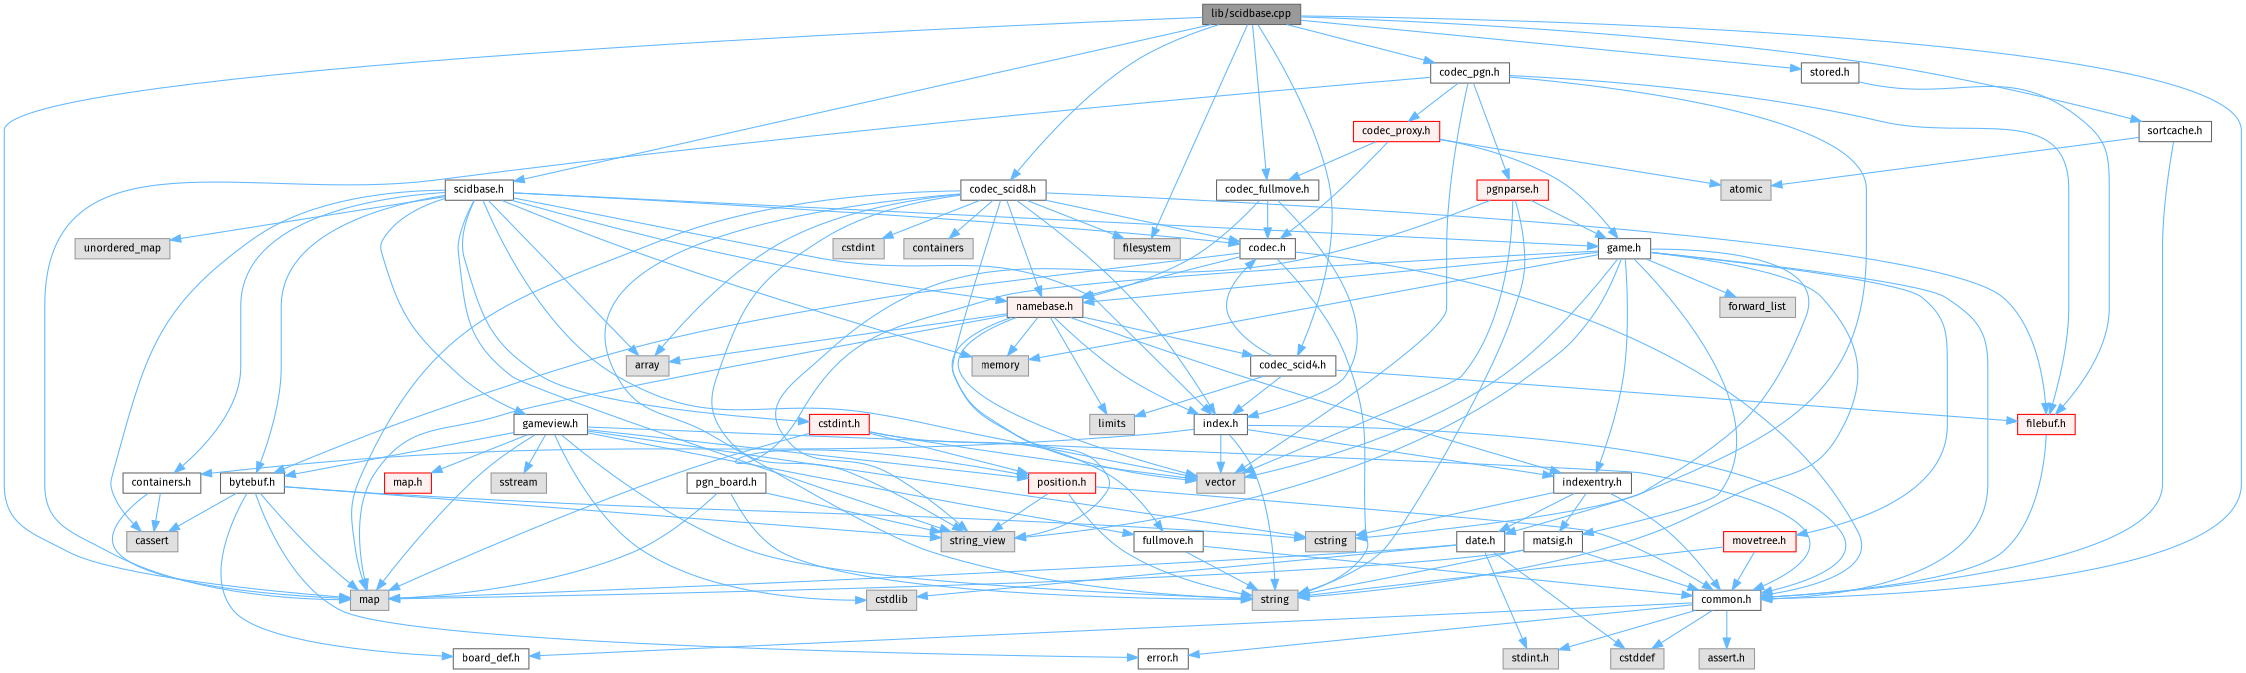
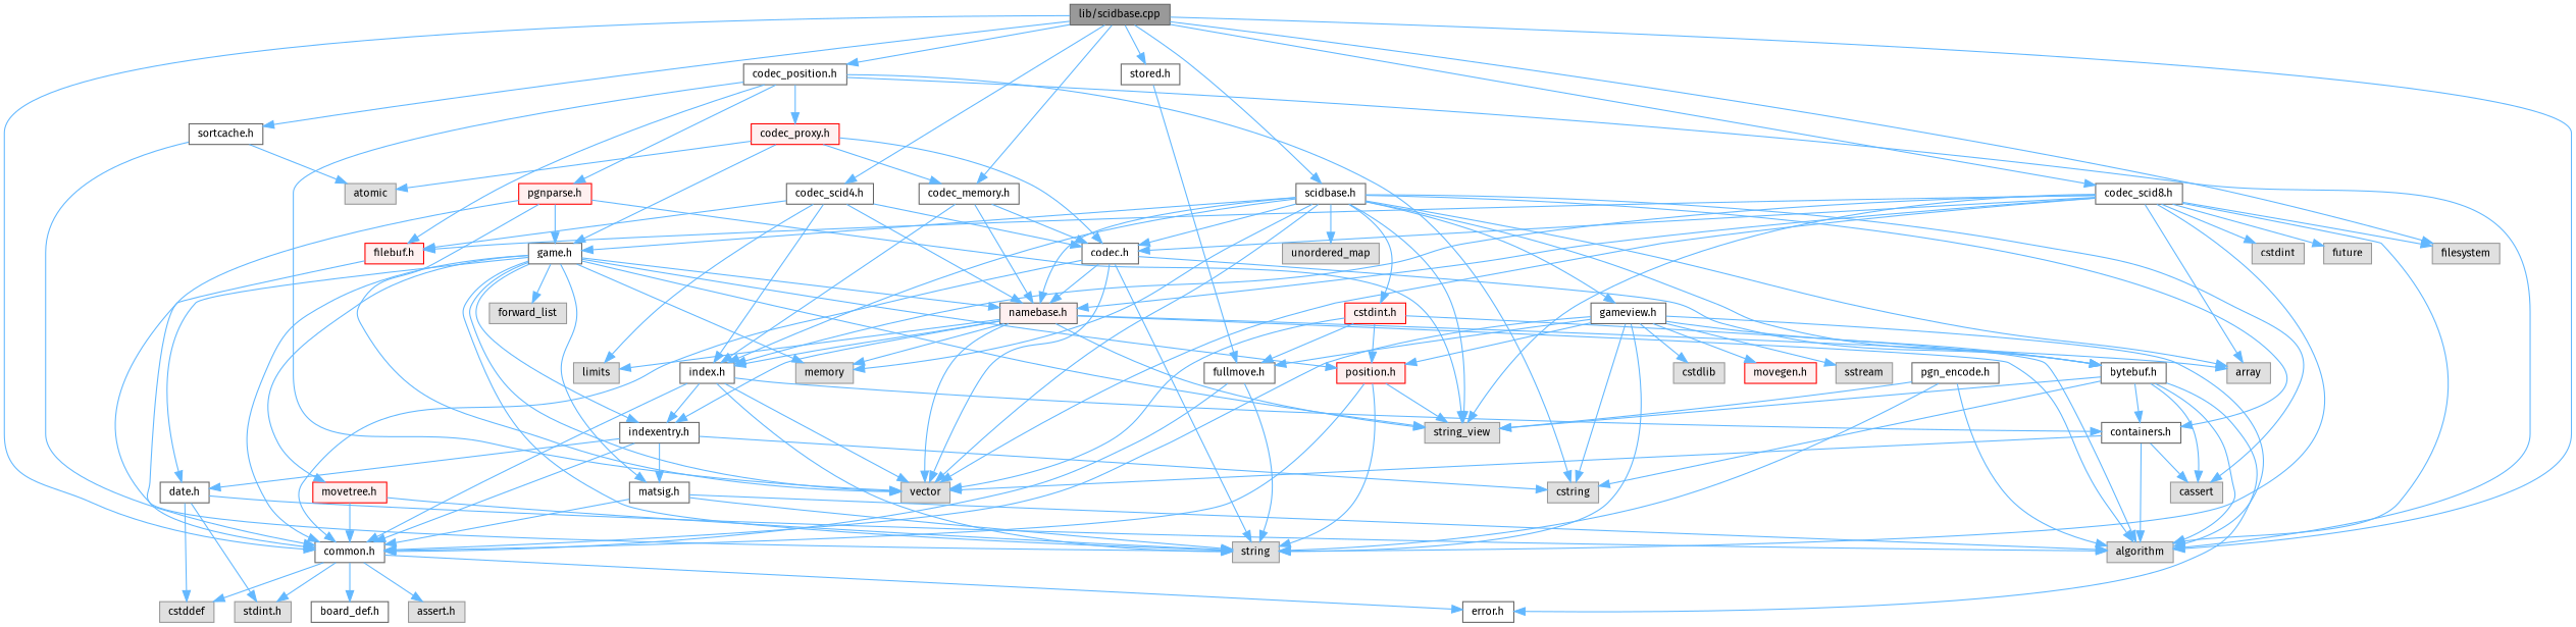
  digraph {
    fontname="Fira Sans"
    node [color=grey40 fillcolor=white fontname="Fira Sans" fontsize=10 shape=box style=filled]
    edge [color=steelblue1 fontname="Fira Sans" fontsize=10 labelfontname=Helvetica labelfontsize=10 style=solid]
    n1 [color=gray40 fillcolor=grey60 fontcolor=black height=0.2 label="lib/scidbase.cpp" width=0.4]
    n2 [height=0.2 label="scidbase.h" width=0.4]
-   n3 [color=grey60 fillcolor="#E0E0E0" height=0.2 label=map width=0.4]
+   n3 [color=grey60 fillcolor="#E0E0E0" height=0.2 label=algorithm width=0.4]
    n4 [height=0.2 label="common.h" width=0.4]
-   n5 [height=0.2 label="codec_fullmove.h" width=0.4]
-   n6 [height=0.2 label="codec_pgn.h" width=0.4]
+   n5 [height=0.2 label="codec_memory.h" width=0.4]
+   n6 [height=0.2 label="codec_position.h" width=0.4]
    n7 [height=0.2 label="codec_scid4.h" width=0.4]
    n8 [height=0.2 label="codec_scid8.h" width=0.4]
    n9 [color=grey60 fillcolor="#E0E0E0" height=0.2 label=filesystem width=0.4]
    n10 [height=0.2 label="sortcache.h" width=0.4]
    n11 [height=0.2 label="stored.h" width=0.4]
    n12 [height=0.2 label="bytebuf.h" width=0.4]
    n13 [color=grey60 fillcolor="#E0E0E0" height=0.2 label=cassert width=0.4]
    n14 [color=grey60 fillcolor="#E0E0E0" height=0.2 label=string_view width=0.4]
    n15 [height=0.2 label="codec.h" width=0.4]
    n16 [fillcolor="#FFF0F0" height=0.2 label="namebase.h" width=0.4]
    n17 [height=0.2 label="index.h" width=0.4]
    n18 [height=0.2 label="containers.h" width=0.4]
    n19 [color=grey60 fillcolor="#E0E0E0" height=0.2 label=vector width=0.4]
    n20 [color=grey60 fillcolor="#E0E0E0" height=0.2 label=array width=0.4]
    n21 [color=grey60 fillcolor="#E0E0E0" height=0.2 label=memory width=0.4]
    n22 [height=0.2 label="game.h" width=0.4]
    n23 [height=0.2 label="gameview.h" width=0.4]
    n24 [color=red fillcolor="#FFF0F0" height=0.2 label="cstdint.h" width=0.4]
    n25 [color=grey60 fillcolor="#E0E0E0" height=0.2 label=unordered_map width=0.4]
    n26 [height=0.2 label="board_def.h" width=0.4]
    n27 [height=0.2 label="error.h" width=0.4]
    n28 [color=grey60 fillcolor="#E0E0E0" height=0.2 label="assert.h" width=0.4]
    n29 [color=grey60 fillcolor="#E0E0E0" height=0.2 label=cstddef width=0.4]
    n30 [color=grey60 fillcolor="#E0E0E0" height=0.2 label="stdint.h" width=0.4]
    n31 [color=grey60 fillcolor="#E0E0E0" height=0.2 label=cstring width=0.4]
    n32 [color=red fillcolor="#FFF0F0" height=0.2 label="codec_proxy.h" width=0.4]
    n33 [color=red fillcolor="#FFF0F0" height=0.2 label="filebuf.h" width=0.4]
    n34 [color=red fillcolor="#FFF0F0" height=0.2 label="pgnparse.h" width=0.4]
    n35 [color=grey60 fillcolor="#E0E0E0" height=0.2 label=limits width=0.4]
    n36 [color=grey60 fillcolor="#E0E0E0" height=0.2 label=string width=0.4]
    n37 [color=grey60 fillcolor="#E0E0E0" height=0.2 label=cstdint width=0.4]
-   n38 [color=grey60 fillcolor="#E0E0E0" height=0.2 label=containers width=0.4]
+   n38 [color=grey60 fillcolor="#E0E0E0" height=0.2 label=future width=0.4]
    n39 [color=grey60 fillcolor="#E0E0E0" height=0.2 label=atomic width=0.4]
    n40 [height=0.2 label="fullmove.h" width=0.4]
    n41 [height=0.2 label="indexentry.h" width=0.4]
    n42 [height=0.2 label="date.h" width=0.4]
    n43 [height=0.2 label="matsig.h" width=0.4]
    n44 [color=red fillcolor="#FFF0F0" height=0.2 label="movetree.h" width=0.4]
    n45 [color=red fillcolor="#FFF0F0" height=0.2 label="position.h" width=0.4]
    n46 [color=grey60 fillcolor="#E0E0E0" height=0.2 label=forward_list width=0.4]
    n47 [color=grey60 fillcolor="#E0E0E0" height=0.2 label=cstdlib width=0.4]
-   n48 [color=red fillcolor="#FFF0F0" height=0.2 label="map.h" width=0.4]
+   n48 [color=red fillcolor="#FFF0F0" height=0.2 label="movegen.h" width=0.4]
    n49 [color=grey60 fillcolor="#E0E0E0" height=0.2 label=sstream width=0.4]
-   n50 [height=0.2 label="pgn_board.h" width=0.4]
+   n50 [height=0.2 label="pgn_encode.h" width=0.4]
    n1 -> n2
    n1 -> n3
    n1 -> n4
    n1 -> n5
    n1 -> n6
    n1 -> n7
    n1 -> n8
    n1 -> n9
    n1 -> n10
    n1 -> n11
    n2 -> n12
    n2 -> n13
    n2 -> n14
    n2 -> n15
    n2 -> n16
    n2 -> n17
    n2 -> n18
    n2 -> n19
    n2 -> n20
    n2 -> n21
    n2 -> n22
    n2 -> n23
    n2 -> n24
    n2 -> n25
    n4 -> n26
    n4 -> n27
    n4 -> n28
    n4 -> n29
    n4 -> n30
    n5 -> n15
    n5 -> n16
    n5 -> n17
    n6 -> n3
    n6 -> n19
    n6 -> n31
    n6 -> n32
    n6 -> n33
    n6 -> n34
    n7 -> n15
-   n16 -> n7
+   n7 -> n16
    n7 -> n17
    n7 -> n33
    n7 -> n35
    n8 -> n3
    n8 -> n9
    n8 -> n14
    n8 -> n15
    n8 -> n16
    n8 -> n17
    n8 -> n19
    n8 -> n20
    n8 -> n33
    n8 -> n36
    n8 -> n37
    n8 -> n38
    n10 -> n4
    n10 -> n39
-   n11 -> n33
+   n11 -> n40
    n12 -> n3
    n12 -> n13
    n12 -> n14
-   n12 -> n26
+   n12 -> n18
    n12 -> n27
    n12 -> n31
    n15 -> n4
    n15 -> n12
    n15 -> n16
+   n15 -> n19
    n15 -> n36
    n16 -> n3
    n16 -> n14
    n16 -> n17
    n16 -> n19
    n16 -> n20
    n16 -> n21
    n16 -> n35
    n16 -> n41
    n17 -> n4
    n17 -> n18
    n17 -> n19
    n17 -> n36
    n17 -> n41
    n18 -> n3
    n18 -> n13
+   n18 -> n19
    n22 -> n4
    n22 -> n14
    n22 -> n16
    n22 -> n19
    n22 -> n21
    n22 -> n36
    n22 -> n41
    n22 -> n42
    n22 -> n43
    n22 -> n44
    n22 -> n45
    n22 -> n46
    n23 -> n3
    n23 -> n4
    n23 -> n12
    n23 -> n31
    n23 -> n36
    n23 -> n40
    n23 -> n45
    n23 -> n47
    n23 -> n48
    n23 -> n49
    n24 -> n3
    n24 -> n19
    n24 -> n40
    n24 -> n45
    n32 -> n5
    n32 -> n15
    n32 -> n22
    n32 -> n39
    n33 -> n4
    n34 -> n14
    n34 -> n19
    n34 -> n22
    n34 -> n36
    n40 -> n4
    n40 -> n36
    n41 -> n4
    n41 -> n31
    n41 -> n42
    n41 -> n43
    n42 -> n3
    n42 -> n29
    n42 -> n30
-   n42 -> n47
    n43 -> n3
    n43 -> n4
    n43 -> n36
    n44 -> n4
    n44 -> n36
    n45 -> n4
    n45 -> n14
    n45 -> n36
    n50 -> n3
    n50 -> n14
    n50 -> n36
  }
